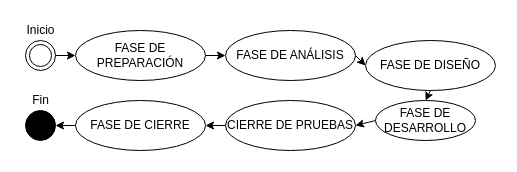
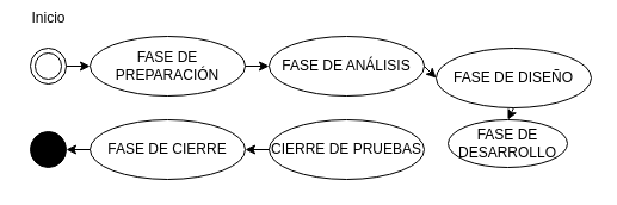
  <mxCell id="0" />
  <mxCell id="1" parent="0" />
  <mxCell id="2" value="FASE DE PREPARACIÓN" style="ellipse;whiteSpace=wrap;html=1;" parent="1" vertex="1"><mxGeometry x="75" y="30" width="130" height="50" as="geometry" /></mxCell>
  <mxCell id="3" value="FASE DE ANÁLISIS" style="ellipse;whiteSpace=wrap;html=1;" parent="1" vertex="1"><mxGeometry x="225" y="30" width="130" height="50" as="geometry" /></mxCell>
  <mxCell id="4" value="FASE DE DISEÑO" style="ellipse;whiteSpace=wrap;html=1;" parent="1" vertex="1"><mxGeometry x="365" y="40" width="130" height="50" as="geometry" /></mxCell>
  <mxCell id="5" value="FASE DE DESARROLLO" style="ellipse;whiteSpace=wrap;html=1;" parent="1" vertex="1"><mxGeometry x="375" y="100" width="100" height="40" as="geometry" /></mxCell>
  <mxCell id="6" value="CIERRE DE PRUEBAS" style="ellipse;whiteSpace=wrap;html=1;" parent="1" vertex="1"><mxGeometry x="225" y="100" width="130" height="50" as="geometry" /></mxCell>
  <mxCell id="7" value="FASE DE CIERRE" style="ellipse;whiteSpace=wrap;html=1;" parent="1" vertex="1"><mxGeometry x="75" y="100" width="130" height="50" as="geometry" /></mxCell>
  <mxCell id="8" value="" style="ellipse;shape=doubleEllipse;whiteSpace=wrap;html=1;aspect=fixed;" parent="1" vertex="1"><mxGeometry x="25" y="40" width="30" height="30" as="geometry" /></mxCell>
  <mxCell id="9" value="" style="endArrow=classic;html=1;entryX=0;entryY=0.5;entryDx=0;entryDy=0;exitX=1;exitY=0.5;exitDx=0;exitDy=0;" parent="1" source="8" target="2" edge="1"><mxGeometry width="50" height="50" relative="1" as="geometry"><mxPoint x="25" y="370" as="sourcePoint" /><mxPoint x="75" y="320" as="targetPoint" /></mxGeometry></mxCell>
- <mxCell id="10" value="Inicio" style="text;html=1;align=center;verticalAlign=middle;resizable=0;points=[];autosize=1;" parent="1" vertex="1"><mxGeometry x="20" y="20" width="40" height="20" as="geometry" /></mxCell>
+ <mxCell id="10" value="Inicio" style="text;html=1;align=center;verticalAlign=middle;resizable=0;points=[];autosize=1;" parent="1" vertex="1"><mxGeometry x="20" y="5" width="40" height="20" as="geometry" /></mxCell>
  <mxCell id="11" value="" style="ellipse;shape=doubleEllipse;whiteSpace=wrap;html=1;aspect=fixed;fillColor=#000000;" parent="1" vertex="1"><mxGeometry x="25" y="110" width="30" height="30" as="geometry" /></mxCell>
- <mxCell id="12" value="Fin" style="text;html=1;align=center;verticalAlign=middle;resizable=0;points=[];autosize=1;" parent="1" vertex="1"><mxGeometry x="25" y="90" width="30" height="20" as="geometry" /></mxCell>
  <mxCell id="13" value="" style="endArrow=classic;html=1;entryX=0;entryY=0.5;entryDx=0;entryDy=0;exitX=1;exitY=0.5;exitDx=0;exitDy=0;" parent="1" source="2" target="3" edge="1"><mxGeometry width="50" height="50" relative="1" as="geometry"><mxPoint x="65" y="65" as="sourcePoint" /><mxPoint x="85" y="65" as="targetPoint" /></mxGeometry></mxCell>
  <mxCell id="14" value="" style="endArrow=classic;html=1;entryX=0;entryY=0.5;entryDx=0;entryDy=0;exitX=1;exitY=0.5;exitDx=0;exitDy=0;" parent="1" source="3" target="4" edge="1"><mxGeometry width="50" height="50" relative="1" as="geometry"><mxPoint x="215" y="65" as="sourcePoint" /><mxPoint x="235" y="65" as="targetPoint" /></mxGeometry></mxCell>
  <mxCell id="15" value="" style="endArrow=classic;html=1;entryX=0.5;entryY=0;entryDx=0;entryDy=0;exitX=0.5;exitY=1;exitDx=0;exitDy=0;" parent="1" source="4" target="5" edge="1"><mxGeometry width="50" height="50" relative="1" as="geometry"><mxPoint x="365" y="65" as="sourcePoint" /><mxPoint x="385" y="65" as="targetPoint" /></mxGeometry></mxCell>
- <mxCell id="16" value="" style="endArrow=classic;html=1;entryX=1;entryY=0.5;entryDx=0;entryDy=0;exitX=0;exitY=0.5;exitDx=0;exitDy=0;" parent="1" source="5" target="6" edge="1"><mxGeometry width="50" height="50" relative="1" as="geometry"><mxPoint x="450" y="90" as="sourcePoint" /><mxPoint x="450" y="110" as="targetPoint" /></mxGeometry></mxCell>
  <mxCell id="17" value="" style="endArrow=classic;html=1;entryX=1;entryY=0.5;entryDx=0;entryDy=0;exitX=0;exitY=0.5;exitDx=0;exitDy=0;" parent="1" source="6" target="7" edge="1"><mxGeometry width="50" height="50" relative="1" as="geometry"><mxPoint x="385" y="135" as="sourcePoint" /><mxPoint x="355" y="135" as="targetPoint" /></mxGeometry></mxCell>
  <mxCell id="18" value="" style="endArrow=classic;html=1;entryX=1;entryY=0.5;entryDx=0;entryDy=0;exitX=0;exitY=0.5;exitDx=0;exitDy=0;" parent="1" source="7" target="11" edge="1"><mxGeometry width="50" height="50" relative="1" as="geometry"><mxPoint x="395" y="145" as="sourcePoint" /><mxPoint x="365" y="145" as="targetPoint" /></mxGeometry></mxCell>
